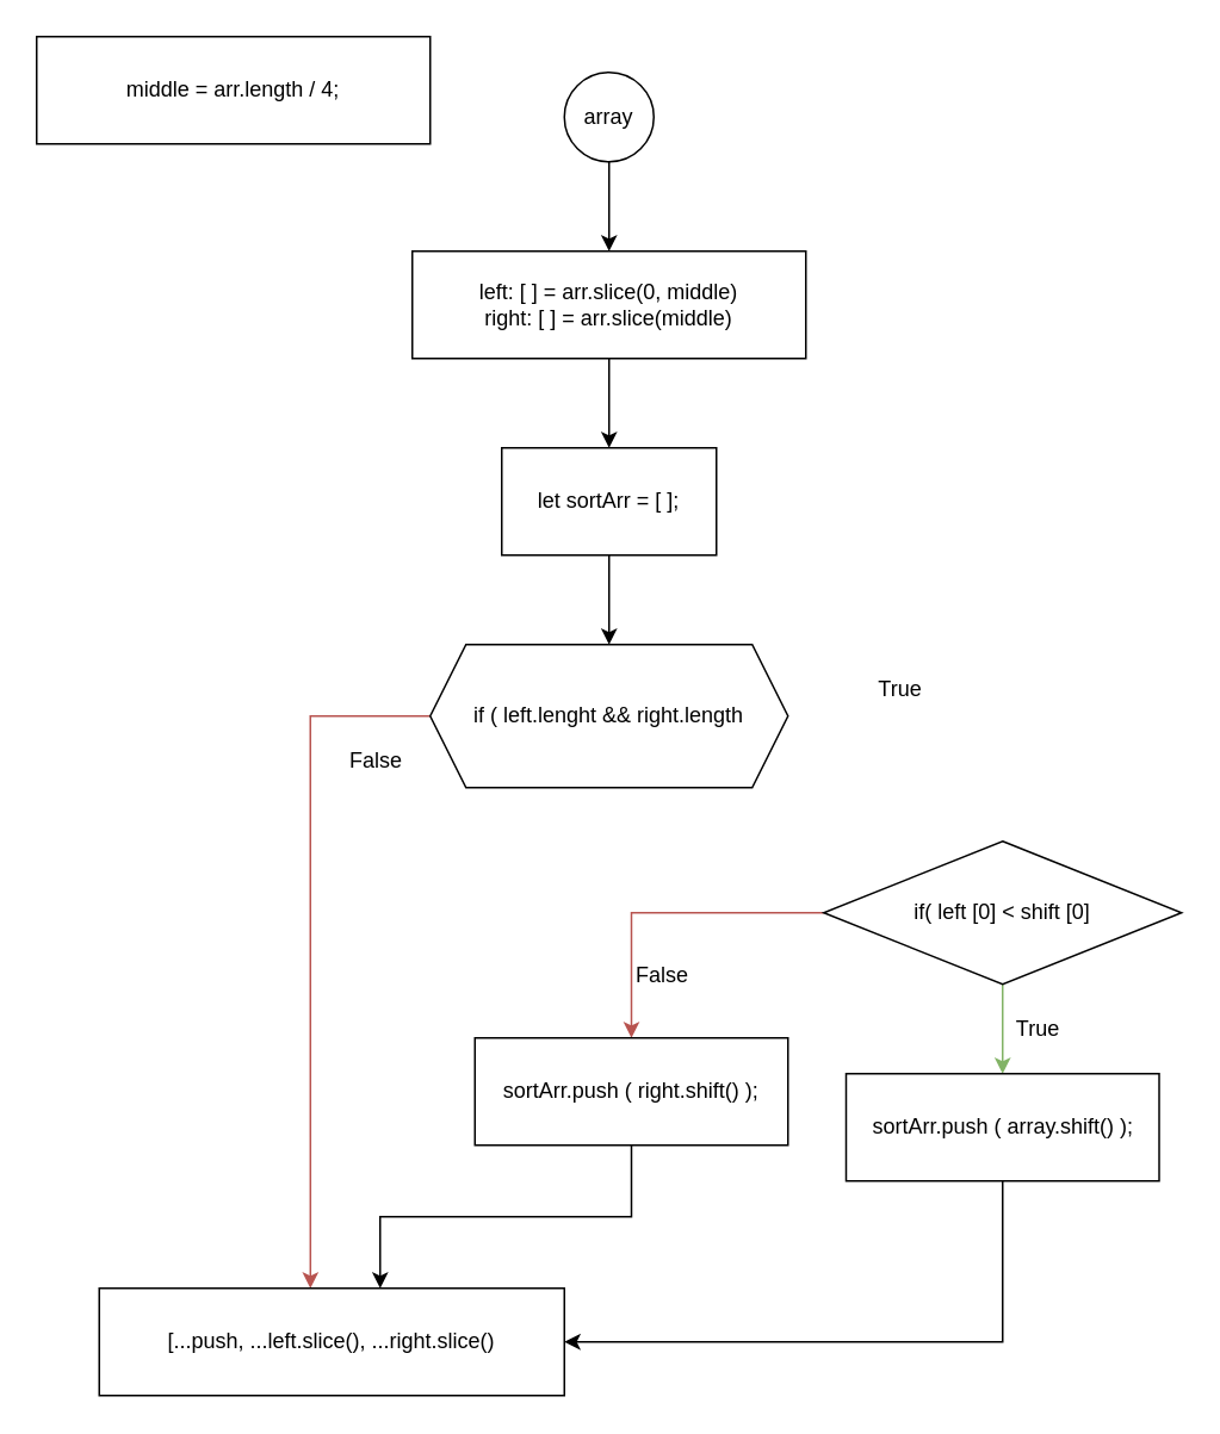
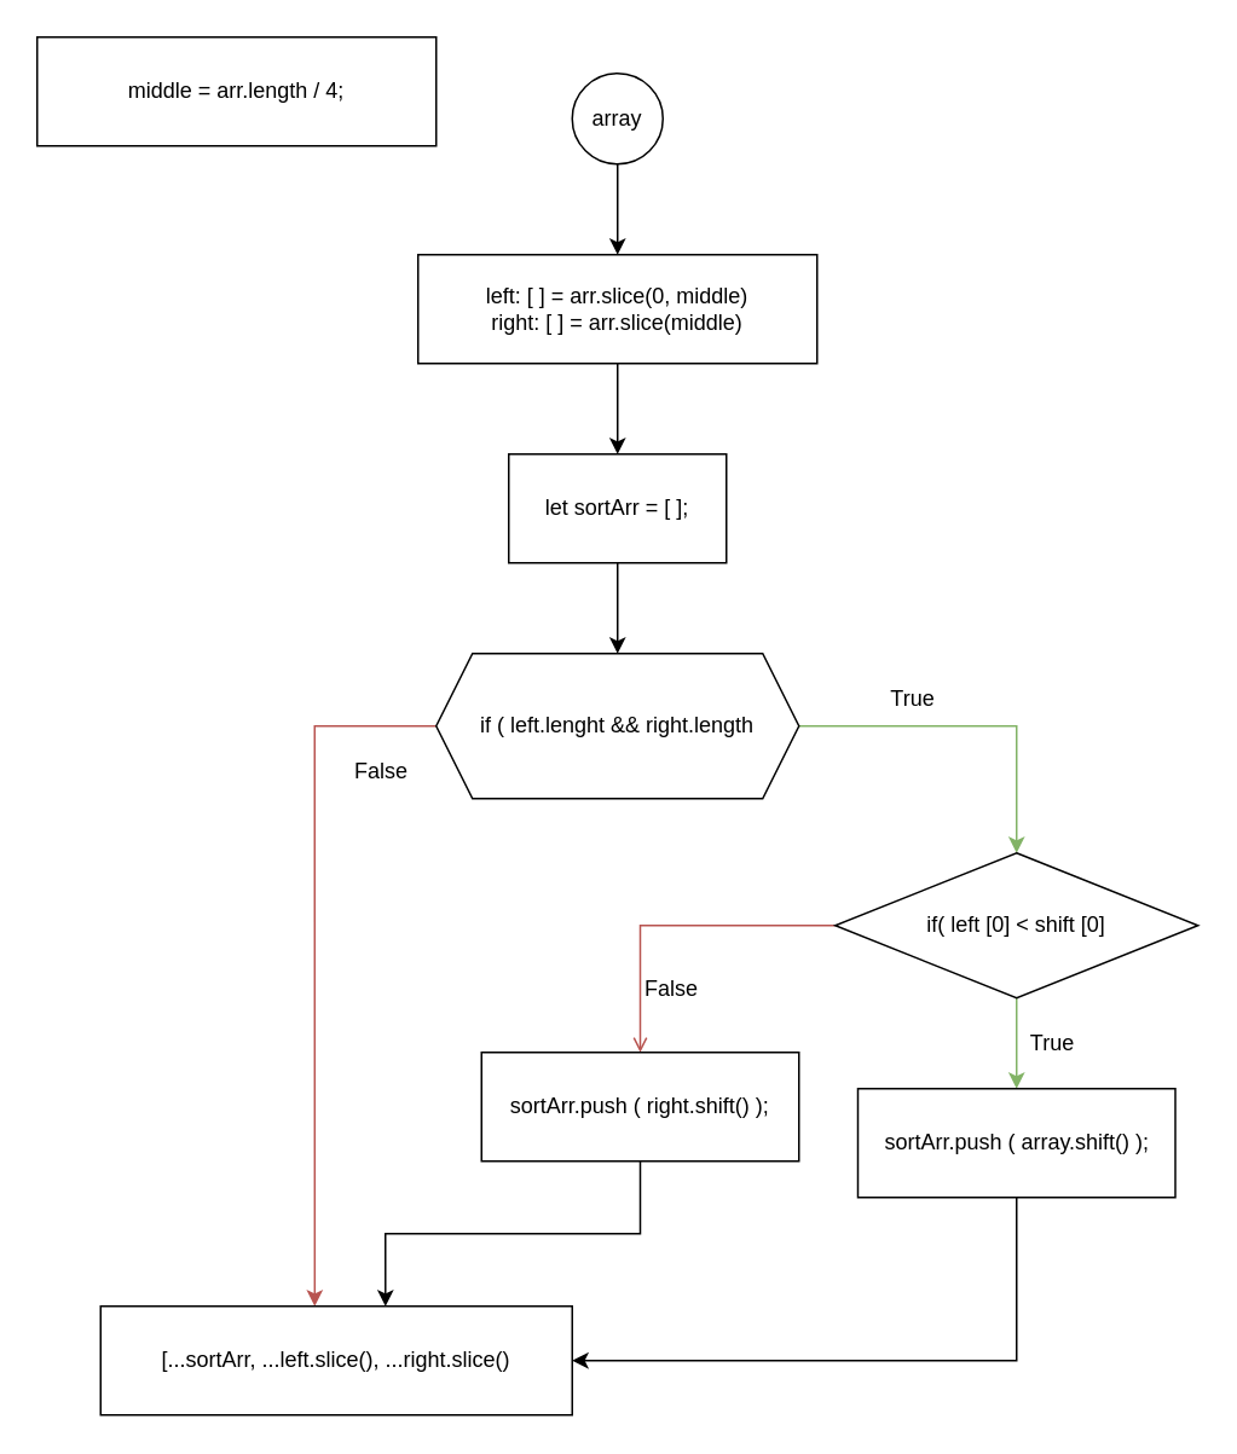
  <mxCell id="0" />
  <mxCell id="1" parent="0" />
  <mxCell id="2" value="" style="edgeStyle=orthogonalEdgeStyle;rounded=0;orthogonalLoop=1;jettySize=auto;html=1;" edge="1" parent="1" source="3" target="5"><mxGeometry relative="1" as="geometry" /></mxCell>
  <mxCell id="3" value="array" style="ellipse;whiteSpace=wrap;html=1;aspect=fixed;strokeWidth=1;labelBackgroundColor=none;" vertex="1" parent="1"><mxGeometry x="315" y="40" width="50" height="50" as="geometry" /></mxCell>
  <mxCell id="4" value="" style="edgeStyle=orthogonalEdgeStyle;rounded=0;orthogonalLoop=1;jettySize=auto;html=1;" edge="1" parent="1" source="5" target="16"><mxGeometry relative="1" as="geometry" /></mxCell>
  <mxCell id="5" value="left: [ ] = arr.slice(0, middle)&lt;br&gt;right: [ ] = arr.slice(middle)" style="rounded=0;whiteSpace=wrap;html=1;" vertex="1" parent="1"><mxGeometry x="230" y="140" width="220" height="60" as="geometry" /></mxCell>
  <mxCell id="6" value="middle = arr.length / 4;" style="rounded=0;whiteSpace=wrap;html=1;" vertex="1" parent="1"><mxGeometry x="20" y="20" width="220" height="60" as="geometry" /></mxCell>
+ <mxCell id="7" style="edgeStyle=orthogonalEdgeStyle;rounded=0;orthogonalLoop=1;jettySize=auto;html=1;fillColor=#d5e8d4;strokeColor=#82b366;" edge="1" parent="1" source="9" target="12"><mxGeometry relative="1" as="geometry" /></mxCell>
  <mxCell id="8" style="edgeStyle=orthogonalEdgeStyle;rounded=0;orthogonalLoop=1;jettySize=auto;html=1;entryX=0.454;entryY=0;entryDx=0;entryDy=0;entryPerimeter=0;fillColor=#f8cecc;strokeColor=#b85450;" edge="1" parent="1" source="9" target="22"><mxGeometry relative="1" as="geometry"><mxPoint x="170" y="710" as="targetPoint" /><Array as="points"><mxPoint x="173" y="400" /></Array></mxGeometry></mxCell>
  <mxCell id="9" value="if ( left.lenght &amp;amp;&amp;amp; right.length" style="shape=hexagon;perimeter=hexagonPerimeter2;whiteSpace=wrap;html=1;fixedSize=1;" vertex="1" parent="1"><mxGeometry x="240" y="360" width="200" height="80" as="geometry" /></mxCell>
  <mxCell id="10" style="edgeStyle=orthogonalEdgeStyle;rounded=0;orthogonalLoop=1;jettySize=auto;html=1;exitX=0.5;exitY=1;exitDx=0;exitDy=0;fillColor=#d5e8d4;strokeColor=#82b366;" edge="1" parent="1" source="12" target="14"><mxGeometry relative="1" as="geometry" /></mxCell>
- <mxCell id="11" style="edgeStyle=orthogonalEdgeStyle;rounded=0;orthogonalLoop=1;jettySize=auto;html=1;entryX=0.5;entryY=0;entryDx=0;entryDy=0;fillColor=#f8cecc;strokeColor=#b85450;" edge="1" parent="1" source="12" target="18"><mxGeometry relative="1" as="geometry" /></mxCell>
+ <mxCell id="11" style="edgeStyle=orthogonalEdgeStyle;rounded=0;orthogonalLoop=1;jettySize=auto;html=1;entryX=0.5;entryY=0;entryDx=0;entryDy=0;fillColor=#f8cecc;strokeColor=#b85450;endArrow=open;" edge="1" parent="1" source="12" target="18"><mxGeometry relative="1" as="geometry" /></mxCell>
  <mxCell id="12" value="if( left [0] &amp;lt; shift [0]" style="rhombus;whiteSpace=wrap;html=1;" vertex="1" parent="1"><mxGeometry x="460" y="470" width="200" height="80" as="geometry" /></mxCell>
  <mxCell id="13" value="" style="edgeStyle=orthogonalEdgeStyle;rounded=0;orthogonalLoop=1;jettySize=auto;html=1;entryX=0.604;entryY=0;entryDx=0;entryDy=0;entryPerimeter=0;exitX=0.5;exitY=1;exitDx=0;exitDy=0;" edge="1" parent="1" source="18" target="22"><mxGeometry relative="1" as="geometry" /></mxCell>
  <mxCell id="14" value="sortArr.push ( array.shift() );" style="rounded=0;whiteSpace=wrap;html=1;" vertex="1" parent="1"><mxGeometry x="472.5" y="600" width="175" height="60" as="geometry" /></mxCell>
  <mxCell id="15" value="" style="edgeStyle=orthogonalEdgeStyle;rounded=0;orthogonalLoop=1;jettySize=auto;html=1;" edge="1" parent="1" source="16" target="9"><mxGeometry relative="1" as="geometry" /></mxCell>
  <mxCell id="16" value="let sortArr = [ ];" style="rounded=0;whiteSpace=wrap;html=1;" vertex="1" parent="1"><mxGeometry x="280" y="250" width="120" height="60" as="geometry" /></mxCell>
  <mxCell id="17" value="" style="edgeStyle=orthogonalEdgeStyle;rounded=0;orthogonalLoop=1;jettySize=auto;html=1;exitX=0.5;exitY=1;exitDx=0;exitDy=0;" edge="1" parent="1" source="14" target="22"><mxGeometry relative="1" as="geometry"><Array as="points"><mxPoint x="560" y="750" /></Array></mxGeometry></mxCell>
  <mxCell id="18" value="sortArr.push ( right.shift() );" style="rounded=0;whiteSpace=wrap;html=1;" vertex="1" parent="1"><mxGeometry x="265" y="580" width="175" height="60" as="geometry" /></mxCell>
  <mxCell id="19" value="True" style="text;html=1;strokeColor=none;fillColor=none;align=center;verticalAlign=middle;whiteSpace=wrap;rounded=0;" vertex="1" parent="1"><mxGeometry x="472.5" y="370" width="60" height="30" as="geometry" /></mxCell>
  <mxCell id="20" value="True" style="text;html=1;strokeColor=none;fillColor=none;align=center;verticalAlign=middle;whiteSpace=wrap;rounded=0;" vertex="1" parent="1"><mxGeometry x="550" y="560" width="60" height="30" as="geometry" /></mxCell>
  <mxCell id="21" value="False" style="text;html=1;strokeColor=none;fillColor=none;align=center;verticalAlign=middle;whiteSpace=wrap;rounded=0;" vertex="1" parent="1"><mxGeometry x="340" y="530" width="60" height="30" as="geometry" /></mxCell>
- <mxCell id="22" value="[...push, ...left.slice(), ...right.slice()" style="rounded=0;whiteSpace=wrap;html=1;" vertex="1" parent="1"><mxGeometry x="55" y="720" width="260" height="60" as="geometry" /></mxCell>
+ <mxCell id="22" value="[...sortArr, ...left.slice(), ...right.slice()" style="rounded=0;whiteSpace=wrap;html=1;" vertex="1" parent="1"><mxGeometry x="55" y="720" width="260" height="60" as="geometry" /></mxCell>
  <mxCell id="23" value="False" style="text;html=1;strokeColor=none;fillColor=none;align=center;verticalAlign=middle;whiteSpace=wrap;rounded=0;" vertex="1" parent="1"><mxGeometry x="180" y="410" width="60" height="30" as="geometry" /></mxCell>
